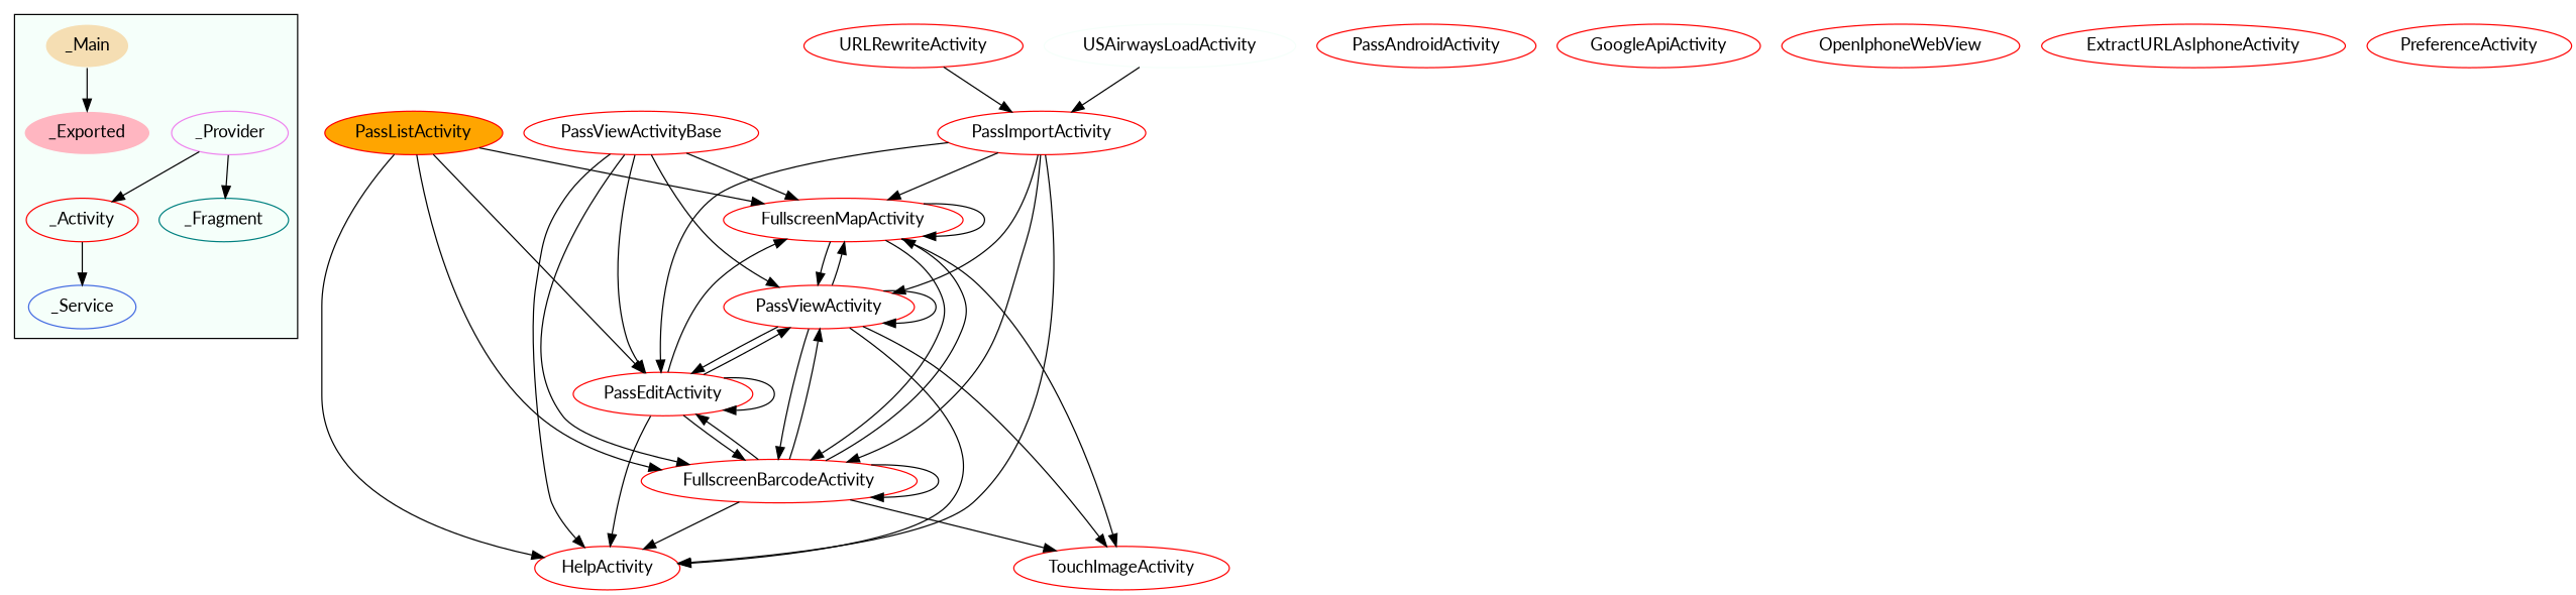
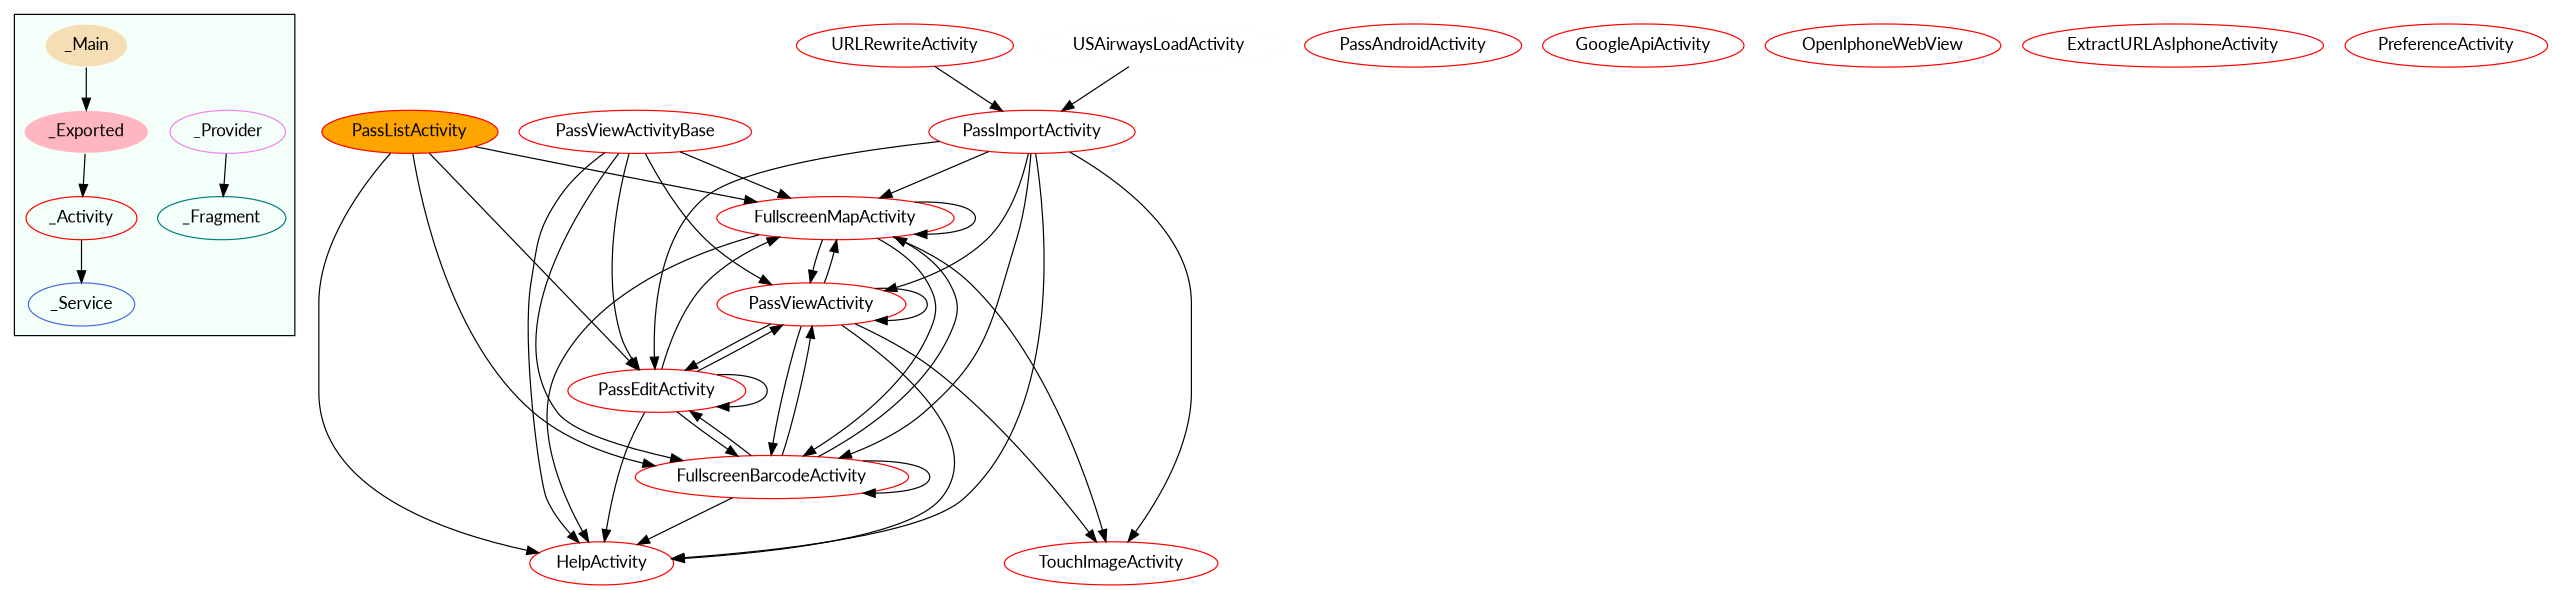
  digraph {
    fontname=Lato
    node [color=red fontname=Lato]
    edge [fontname=Lato]
    _Activity
    _Service [color=royalblue]
    _Provider [color=violet]
    _Fragment [color=teal]
    _Main [color=mintcream fillcolor=wheat style=filled]
    _Exported [color=mintcream fillcolor=lightpink style=filled]
    FullscreenMapActivity
    HelpActivity
    TouchImageActivity
    PassViewActivity
    FullscreenBarcodeActivity
    PassEditActivity
    PassAndroidActivity
    GoogleApiActivity
    PassViewActivityBase
    OpenIphoneWebView
    ExtractURLAsIphoneActivity
    URLRewriteActivity
    PassImportActivity
    USAirwaysLoadActivity [color=mintcream]
    PreferenceActivity
    PassListActivity [fillcolor=orange style=filled]
    subgraph cluster_1 {
      bgcolor=mintcream
      _Activity
      _Service
      _Provider
      _Fragment
      _Main
      _Exported
    }
    _Activity -> _Service
    _Provider -> _Fragment
    _Main -> _Exported
-   _Provider -> _Activity
+   _Exported -> _Activity
    FullscreenMapActivity -> FullscreenMapActivity
+   FullscreenMapActivity -> HelpActivity
    FullscreenMapActivity -> TouchImageActivity
    FullscreenMapActivity -> PassViewActivity
    FullscreenMapActivity -> FullscreenBarcodeActivity
    PassViewActivity -> FullscreenMapActivity
    PassViewActivity -> HelpActivity
    PassViewActivity -> TouchImageActivity
    PassViewActivity -> PassViewActivity
    PassViewActivity -> FullscreenBarcodeActivity
    PassViewActivity -> PassEditActivity
    FullscreenBarcodeActivity -> FullscreenMapActivity
    FullscreenBarcodeActivity -> HelpActivity
-   FullscreenBarcodeActivity -> TouchImageActivity
+   PassImportActivity -> TouchImageActivity
    FullscreenBarcodeActivity -> PassViewActivity
    FullscreenBarcodeActivity -> FullscreenBarcodeActivity
    FullscreenBarcodeActivity -> PassEditActivity
    PassEditActivity -> FullscreenMapActivity
    PassEditActivity -> HelpActivity
    PassEditActivity -> PassViewActivity
    PassEditActivity -> FullscreenBarcodeActivity
    PassEditActivity -> PassEditActivity
    PassViewActivityBase -> FullscreenMapActivity
    PassViewActivityBase -> HelpActivity
    PassViewActivityBase -> PassViewActivity
    PassViewActivityBase -> FullscreenBarcodeActivity
    PassViewActivityBase -> PassEditActivity
    URLRewriteActivity -> PassImportActivity
    PassImportActivity -> FullscreenMapActivity
    PassImportActivity -> HelpActivity
    PassImportActivity -> PassViewActivity
    PassImportActivity -> FullscreenBarcodeActivity
    PassImportActivity -> PassEditActivity
    USAirwaysLoadActivity -> PassImportActivity
    PassListActivity -> FullscreenMapActivity
    PassListActivity -> HelpActivity
    PassListActivity -> FullscreenBarcodeActivity
    PassListActivity -> PassEditActivity
  }
